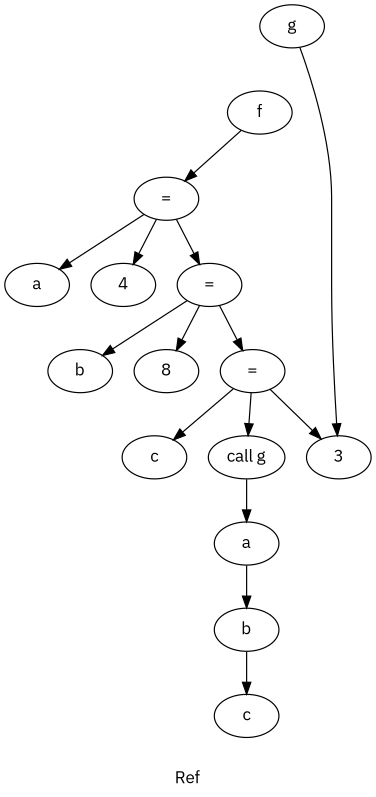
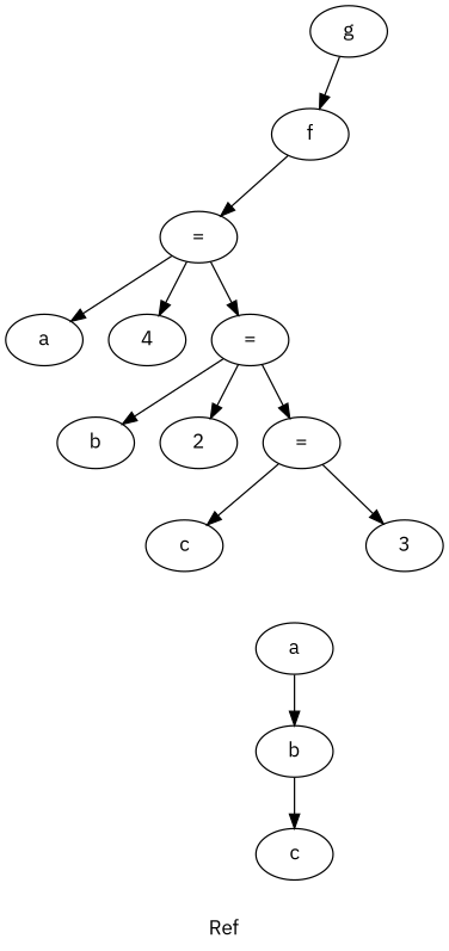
  digraph {
    fontname="IBM Plex Sans"
    label=Ref
    node [fontname="IBM Plex Sans"]
    edge [fontname="IBM Plex Sans"]
    n1 [label=g]
    n2 [label=f]
    n3 [label="="]
    n4 [label=a]
    n5 [label=4]
    n6 [label="="]
    n7 [label=b]
-   n8 [label=8]
+   n8 [label=2]
    n9 [label="="]
    n10 [label=c]
    n11 [label=3]
-   n12 [label="call g"]
    n13 [label=a]
    n14 [label=b]
    n15 [label=c]
-   n1 -> n11
+   n1 -> n2
    n2 -> n3
    n3 -> n4
    n3 -> n5
    n3 -> n6
    n6 -> n7
    n6 -> n8
    n6 -> n9
    n9 -> n10
    n9 -> n11
-   n9 -> n12
-   n12 -> n13
    n13 -> n14
    n14 -> n15
  }
